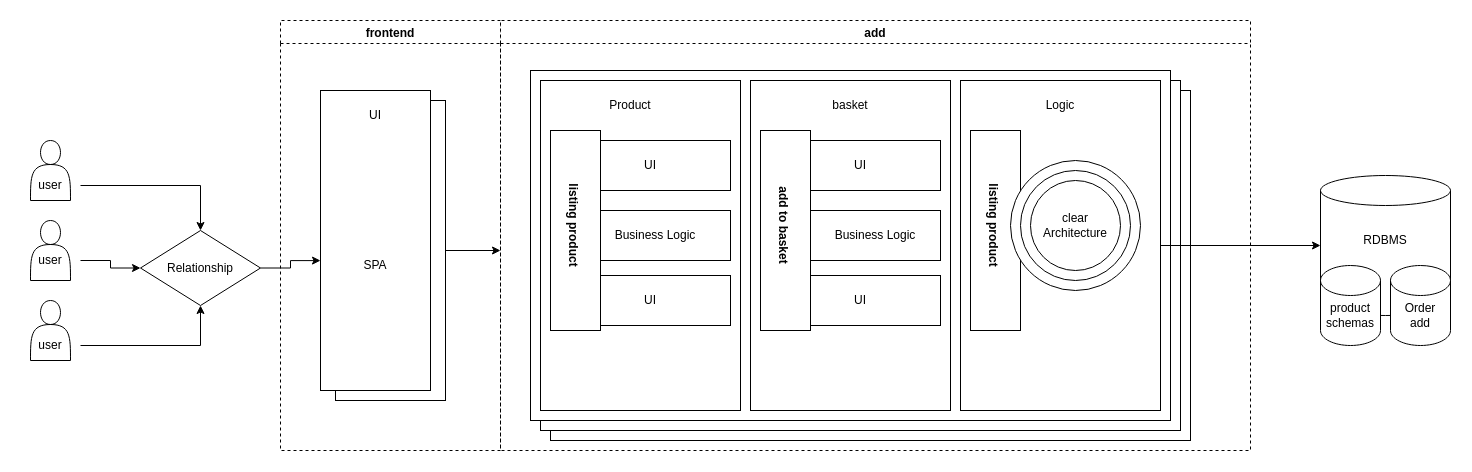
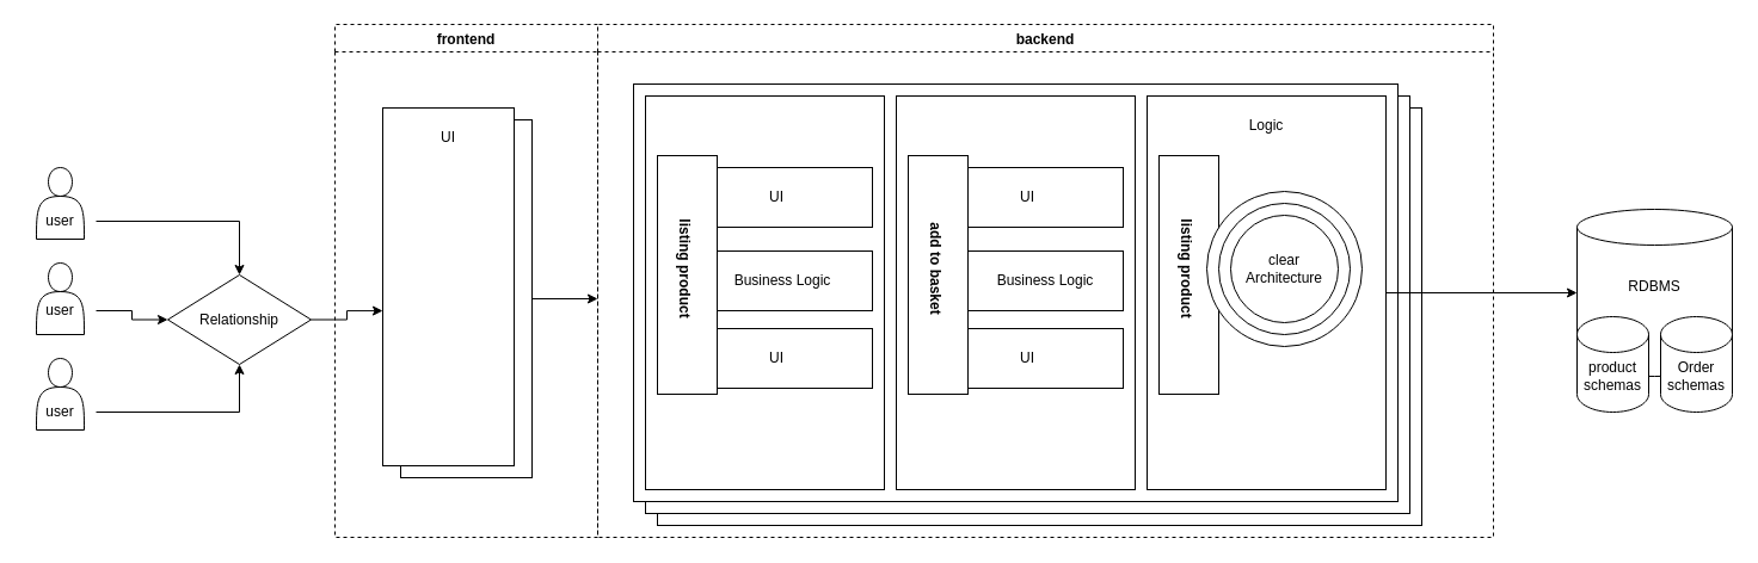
  <mxCell id="0" />
  <mxCell id="1" parent="0" />
  <mxCell id="2" value="" style="shape=actor;whiteSpace=wrap;html=1;" parent="1" vertex="1"><mxGeometry x="30" y="140" width="40" height="60" as="geometry" /></mxCell>
  <mxCell id="3" value="" style="shape=actor;whiteSpace=wrap;html=1;" parent="1" vertex="1"><mxGeometry x="30" y="220" width="40" height="60" as="geometry" /></mxCell>
  <mxCell id="4" value="" style="shape=actor;whiteSpace=wrap;html=1;" parent="1" vertex="1"><mxGeometry x="30" y="300" width="40" height="60" as="geometry" /></mxCell>
  <mxCell id="5" style="edgeStyle=orthogonalEdgeStyle;rounded=0;orthogonalLoop=1;jettySize=auto;html=1;entryX=0.5;entryY=0;entryDx=0;entryDy=0;" parent="1" source="6" target="11" edge="1"><mxGeometry relative="1" as="geometry" /></mxCell>
  <mxCell id="6" value="user&lt;span style=&quot;color: rgba(0, 0, 0, 0); font-family: monospace; font-size: 0px; text-align: start; text-wrap-mode: nowrap;&quot;&gt;%3CmxGraphModel%3E%3Croot%3E%3CmxCell%20id%3D%220%22%2F%3E%3CmxCell%20id%3D%221%22%20parent%3D%220%22%2F%3E%3CmxCell%20id%3D%222%22%20value%3D%22%22%20style%3D%22shape%3Dactor%3BwhiteSpace%3Dwrap%3Bhtml%3D1%3B%22%20vertex%3D%221%22%20parent%3D%221%22%3E%3CmxGeometry%20x%3D%2290%22%20y%3D%22-20%22%20width%3D%2240%22%20height%3D%2260%22%20as%3D%22geometry%22%2F%3E%3C%2FmxCell%3E%3C%2Froot%3E%3C%2FmxGraphModel%3E&lt;/span&gt;" style="text;html=1;align=center;verticalAlign=middle;whiteSpace=wrap;rounded=0;" parent="1" vertex="1"><mxGeometry x="20" y="170" width="60" height="30" as="geometry" /></mxCell>
  <mxCell id="7" style="edgeStyle=orthogonalEdgeStyle;rounded=0;orthogonalLoop=1;jettySize=auto;html=1;entryX=0;entryY=0.5;entryDx=0;entryDy=0;" parent="1" source="8" target="11" edge="1"><mxGeometry relative="1" as="geometry" /></mxCell>
  <mxCell id="8" value="user&lt;span style=&quot;color: rgba(0, 0, 0, 0); font-family: monospace; font-size: 0px; text-align: start; text-wrap-mode: nowrap;&quot;&gt;%3CmxGraphModel%3E%3Croot%3E%3CmxCell%20id%3D%220%22%2F%3E%3CmxCell%20id%3D%221%22%20parent%3D%220%22%2F%3E%3CmxCell%20id%3D%222%22%20value%3D%22%22%20style%3D%22shape%3Dactor%3BwhiteSpace%3Dwrap%3Bhtml%3D1%3B%22%20vertex%3D%221%22%20parent%3D%221%22%3E%3CmxGeometry%20x%3D%2290%22%20y%3D%22-20%22%20width%3D%2240%22%20height%3D%2260%22%20as%3D%22geometry%22%2F%3E%3C%2FmxCell%3E%3C%2Froot%3E%3C%2FmxGraphModel%3E&lt;/span&gt;" style="text;html=1;align=center;verticalAlign=middle;whiteSpace=wrap;rounded=0;" parent="1" vertex="1"><mxGeometry x="20" y="245" width="60" height="30" as="geometry" /></mxCell>
  <mxCell id="9" style="edgeStyle=orthogonalEdgeStyle;rounded=0;orthogonalLoop=1;jettySize=auto;html=1;" parent="1" source="10" target="11" edge="1"><mxGeometry relative="1" as="geometry" /></mxCell>
  <mxCell id="10" value="user&lt;span style=&quot;color: rgba(0, 0, 0, 0); font-family: monospace; font-size: 0px; text-align: start; text-wrap-mode: nowrap;&quot;&gt;%3CmxGraphModel%3E%3Croot%3E%3CmxCell%20id%3D%220%22%2F%3E%3CmxCell%20id%3D%221%22%20parent%3D%220%22%2F%3E%3CmxCell%20id%3D%222%22%20value%3D%22%22%20style%3D%22shape%3Dactor%3BwhiteSpace%3Dwrap%3Bhtml%3D1%3B%22%20vertex%3D%221%22%20parent%3D%221%22%3E%3CmxGeometry%20x%3D%2290%22%20y%3D%22-20%22%20width%3D%2240%22%20height%3D%2260%22%20as%3D%22geometry%22%2F%3E%3C%2FmxCell%3E%3C%2Froot%3E%3C%2FmxGraphModel%3E&lt;/span&gt;" style="text;html=1;align=center;verticalAlign=middle;whiteSpace=wrap;rounded=0;" parent="1" vertex="1"><mxGeometry x="20" y="330" width="60" height="30" as="geometry" /></mxCell>
  <mxCell id="11" value="Relationship" style="shape=rhombus;perimeter=rhombusPerimeter;whiteSpace=wrap;html=1;align=center;" parent="1" vertex="1"><mxGeometry x="140" y="230" width="120" height="75" as="geometry" /></mxCell>
  <mxCell id="12" value="frontend" style="swimlane;dashed=1;" parent="1" vertex="1"><mxGeometry x="280" y="20" width="220" height="430" as="geometry" /></mxCell>
  <mxCell id="13" style="edgeStyle=orthogonalEdgeStyle;rounded=0;orthogonalLoop=1;jettySize=auto;html=1;" parent="12" source="14" edge="1"><mxGeometry relative="1" as="geometry"><mxPoint x="220" y="230" as="targetPoint" /></mxGeometry></mxCell>
  <mxCell id="14" value="" style="rounded=0;whiteSpace=wrap;html=1;" parent="12" vertex="1"><mxGeometry x="55" y="80" width="110" height="300" as="geometry" /></mxCell>
  <mxCell id="15" value="" style="rounded=0;whiteSpace=wrap;html=1;" parent="12" vertex="1"><mxGeometry x="40" y="70" width="110" height="300" as="geometry" /></mxCell>
  <mxCell id="16" value="UI" style="text;html=1;align=center;verticalAlign=middle;whiteSpace=wrap;rounded=0;" parent="12" vertex="1"><mxGeometry x="65" y="80" width="60" height="30" as="geometry" /></mxCell>
- <mxCell id="17" value="SPA" style="text;html=1;align=center;verticalAlign=middle;whiteSpace=wrap;rounded=0;" parent="12" vertex="1"><mxGeometry x="65" y="230" width="60" height="30" as="geometry" /></mxCell>
  <mxCell id="18" style="edgeStyle=orthogonalEdgeStyle;rounded=0;orthogonalLoop=1;jettySize=auto;html=1;entryX=0;entryY=0.567;entryDx=0;entryDy=0;entryPerimeter=0;" parent="1" source="11" target="15" edge="1"><mxGeometry relative="1" as="geometry" /></mxCell>
- <mxCell id="19" value="add" style="swimlane;dashed=1;" parent="1" vertex="1"><mxGeometry x="500" y="20" width="750" height="430" as="geometry" /></mxCell>
+ <mxCell id="19" value="backend" style="swimlane;dashed=1;" parent="1" vertex="1"><mxGeometry x="500" y="20" width="750" height="430" as="geometry" /></mxCell>
  <mxCell id="20" value="" style="rounded=0;whiteSpace=wrap;html=1;" parent="19" vertex="1"><mxGeometry x="50" y="70" width="640" height="350" as="geometry" /></mxCell>
  <mxCell id="21" value="" style="rounded=0;whiteSpace=wrap;html=1;" parent="19" vertex="1"><mxGeometry x="40" y="60" width="640" height="350" as="geometry" /></mxCell>
  <mxCell id="22" value="" style="rounded=0;whiteSpace=wrap;html=1;" parent="19" vertex="1"><mxGeometry x="30" y="50" width="640" height="350" as="geometry" /></mxCell>
  <mxCell id="23" value="" style="rounded=0;whiteSpace=wrap;html=1;" parent="19" vertex="1"><mxGeometry x="460" y="60" width="200" height="330" as="geometry" /></mxCell>
  <mxCell id="24" value="" style="rounded=0;whiteSpace=wrap;html=1;" parent="19" vertex="1"><mxGeometry x="250" y="60" width="200" height="330" as="geometry" /></mxCell>
  <mxCell id="25" value="" style="rounded=0;whiteSpace=wrap;html=1;" parent="19" vertex="1"><mxGeometry x="40" y="60" width="200" height="330" as="geometry" /></mxCell>
- <mxCell id="26" value="Product" style="text;html=1;align=center;verticalAlign=middle;whiteSpace=wrap;rounded=0;" parent="19" vertex="1"><mxGeometry x="100" y="70" width="60" height="30" as="geometry" /></mxCell>
- <mxCell id="27" value="basket" style="text;html=1;align=center;verticalAlign=middle;whiteSpace=wrap;rounded=0;" parent="19" vertex="1"><mxGeometry x="320" y="70" width="60" height="30" as="geometry" /></mxCell>
  <mxCell id="28" value="Logic" style="text;html=1;align=center;verticalAlign=middle;whiteSpace=wrap;rounded=0;" parent="19" vertex="1"><mxGeometry x="530" y="70" width="60" height="30" as="geometry" /></mxCell>
  <mxCell id="29" value="" style="rounded=0;whiteSpace=wrap;html=1;" parent="19" vertex="1"><mxGeometry x="290" y="255" width="150" height="50" as="geometry" /></mxCell>
  <mxCell id="30" value="" style="rounded=0;whiteSpace=wrap;html=1;" parent="19" vertex="1"><mxGeometry x="290" y="190" width="150" height="50" as="geometry" /></mxCell>
  <mxCell id="31" value="" style="rounded=0;whiteSpace=wrap;html=1;" parent="19" vertex="1"><mxGeometry x="290" y="120" width="150" height="50" as="geometry" /></mxCell>
  <mxCell id="32" value="Business Logic" style="text;html=1;align=center;verticalAlign=middle;whiteSpace=wrap;rounded=0;" parent="19" vertex="1"><mxGeometry x="325" y="200" width="100" height="30" as="geometry" /></mxCell>
  <mxCell id="33" value="" style="rounded=0;whiteSpace=wrap;html=1;" parent="19" vertex="1"><mxGeometry x="260" y="110" width="50" height="200" as="geometry" /></mxCell>
  <mxCell id="34" value="add to basket" style="text;html=1;align=center;verticalAlign=middle;whiteSpace=wrap;rounded=0;rotation=90;fontStyle=1" parent="19" vertex="1"><mxGeometry x="200" y="190" width="165" height="30" as="geometry" /></mxCell>
  <mxCell id="35" value="UI" style="text;html=1;align=center;verticalAlign=middle;whiteSpace=wrap;rounded=0;" parent="19" vertex="1"><mxGeometry x="330" y="130" width="60" height="30" as="geometry" /></mxCell>
  <mxCell id="36" value="UI" style="text;html=1;align=center;verticalAlign=middle;whiteSpace=wrap;rounded=0;" parent="19" vertex="1"><mxGeometry x="330" y="265" width="60" height="30" as="geometry" /></mxCell>
  <mxCell id="37" value="" style="rounded=0;whiteSpace=wrap;html=1;" parent="19" vertex="1"><mxGeometry x="470" y="110" width="50" height="200" as="geometry" /></mxCell>
  <mxCell id="38" value="listing product" style="text;html=1;align=center;verticalAlign=middle;whiteSpace=wrap;rounded=0;rotation=90;fontStyle=1" parent="19" vertex="1"><mxGeometry x="410" y="190" width="165" height="30" as="geometry" /></mxCell>
  <mxCell id="39" value="" style="rounded=0;whiteSpace=wrap;html=1;" parent="19" vertex="1"><mxGeometry x="80" y="255" width="150" height="50" as="geometry" /></mxCell>
  <mxCell id="40" value="" style="rounded=0;whiteSpace=wrap;html=1;" parent="19" vertex="1"><mxGeometry x="80" y="190" width="150" height="50" as="geometry" /></mxCell>
  <mxCell id="41" value="" style="rounded=0;whiteSpace=wrap;html=1;" parent="19" vertex="1"><mxGeometry x="80" y="120" width="150" height="50" as="geometry" /></mxCell>
  <mxCell id="42" value="Business Logic" style="text;html=1;align=center;verticalAlign=middle;whiteSpace=wrap;rounded=0;" parent="19" vertex="1"><mxGeometry x="105" y="200" width="100" height="30" as="geometry" /></mxCell>
  <mxCell id="43" value="" style="rounded=0;whiteSpace=wrap;html=1;" parent="19" vertex="1"><mxGeometry x="50" y="110" width="50" height="200" as="geometry" /></mxCell>
  <mxCell id="44" value="listing product" style="text;html=1;align=center;verticalAlign=middle;whiteSpace=wrap;rounded=0;rotation=90;fontStyle=1" parent="19" vertex="1"><mxGeometry x="-10" y="190" width="165" height="30" as="geometry" /></mxCell>
  <mxCell id="45" value="UI" style="text;html=1;align=center;verticalAlign=middle;whiteSpace=wrap;rounded=0;" parent="19" vertex="1"><mxGeometry x="120" y="130" width="60" height="30" as="geometry" /></mxCell>
  <mxCell id="46" value="UI" style="text;html=1;align=center;verticalAlign=middle;whiteSpace=wrap;rounded=0;" parent="19" vertex="1"><mxGeometry x="120" y="265" width="60" height="30" as="geometry" /></mxCell>
  <mxCell id="47" value="" style="ellipse;whiteSpace=wrap;html=1;aspect=fixed;" parent="19" vertex="1"><mxGeometry x="510" y="140" width="130" height="130" as="geometry" /></mxCell>
  <mxCell id="48" value="" style="ellipse;whiteSpace=wrap;html=1;aspect=fixed;" parent="19" vertex="1"><mxGeometry x="520" y="150" width="110" height="110" as="geometry" /></mxCell>
  <mxCell id="49" value="" style="ellipse;whiteSpace=wrap;html=1;aspect=fixed;" parent="19" vertex="1"><mxGeometry x="530" y="160" width="90" height="90" as="geometry" /></mxCell>
  <mxCell id="50" value="clear&lt;div&gt;Architecture&lt;/div&gt;" style="text;html=1;align=center;verticalAlign=middle;whiteSpace=wrap;rounded=0;" parent="19" vertex="1"><mxGeometry x="540" y="180" width="70" height="50" as="geometry" /></mxCell>
  <mxCell id="51" value="" style="shape=cylinder3;whiteSpace=wrap;html=1;boundedLbl=1;backgroundOutline=1;size=15;" parent="1" vertex="1"><mxGeometry x="1320" y="175" width="130" height="140" as="geometry" /></mxCell>
  <mxCell id="52" value="" style="shape=cylinder3;whiteSpace=wrap;html=1;boundedLbl=1;backgroundOutline=1;size=15;" parent="1" vertex="1"><mxGeometry x="1320" y="265" width="60" height="80" as="geometry" /></mxCell>
  <mxCell id="53" value="" style="shape=cylinder3;whiteSpace=wrap;html=1;boundedLbl=1;backgroundOutline=1;size=15;" parent="1" vertex="1"><mxGeometry x="1390" y="265" width="60" height="80" as="geometry" /></mxCell>
  <mxCell id="54" value="RDBMS&lt;span style=&quot;color: rgba(0, 0, 0, 0); font-family: monospace; font-size: 0px; text-align: start; text-wrap-mode: nowrap;&quot;&gt;%3CmxGraphModel%3E%3Croot%3E%3CmxCell%20id%3D%220%22%2F%3E%3CmxCell%20id%3D%221%22%20parent%3D%220%22%2F%3E%3CmxCell%20id%3D%222%22%20value%3D%22%22%20style%3D%22shape%3Dcylinder3%3BwhiteSpace%3Dwrap%3Bhtml%3D1%3BboundedLbl%3D1%3BbackgroundOutline%3D1%3Bsize%3D15%3B%22%20vertex%3D%221%22%20parent%3D%221%22%3E%3CmxGeometry%20x%3D%221390%22%20y%3D%2250%22%20width%3D%2260%22%20height%3D%2280%22%20as%3D%22geometry%22%2F%3E%3C%2FmxCell%3E%3C%2Froot%3E%3C%2FmxGraphModel%3E&lt;/span&gt;" style="text;html=1;align=center;verticalAlign=middle;whiteSpace=wrap;rounded=0;" parent="1" vertex="1"><mxGeometry x="1355" y="225" width="60" height="30" as="geometry" /></mxCell>
  <mxCell id="55" value="product&lt;br&gt;schemas" style="text;html=1;align=center;verticalAlign=middle;whiteSpace=wrap;rounded=0;" parent="1" vertex="1"><mxGeometry x="1320" y="300" width="60" height="30" as="geometry" /></mxCell>
- <mxCell id="56" value="Order&lt;br&gt;add" style="text;html=1;align=center;verticalAlign=middle;whiteSpace=wrap;rounded=0;" parent="1" vertex="1"><mxGeometry x="1390" y="300" width="60" height="30" as="geometry" /></mxCell>
+ <mxCell id="56" value="Order&lt;br&gt;schemas" style="text;html=1;align=center;verticalAlign=middle;whiteSpace=wrap;rounded=0;" parent="1" vertex="1"><mxGeometry x="1390" y="300" width="60" height="30" as="geometry" /></mxCell>
  <mxCell id="57" style="edgeStyle=orthogonalEdgeStyle;rounded=0;orthogonalLoop=1;jettySize=auto;html=1;entryX=0;entryY=0.5;entryDx=0;entryDy=0;entryPerimeter=0;" parent="1" source="23" target="51" edge="1"><mxGeometry relative="1" as="geometry" /></mxCell>
